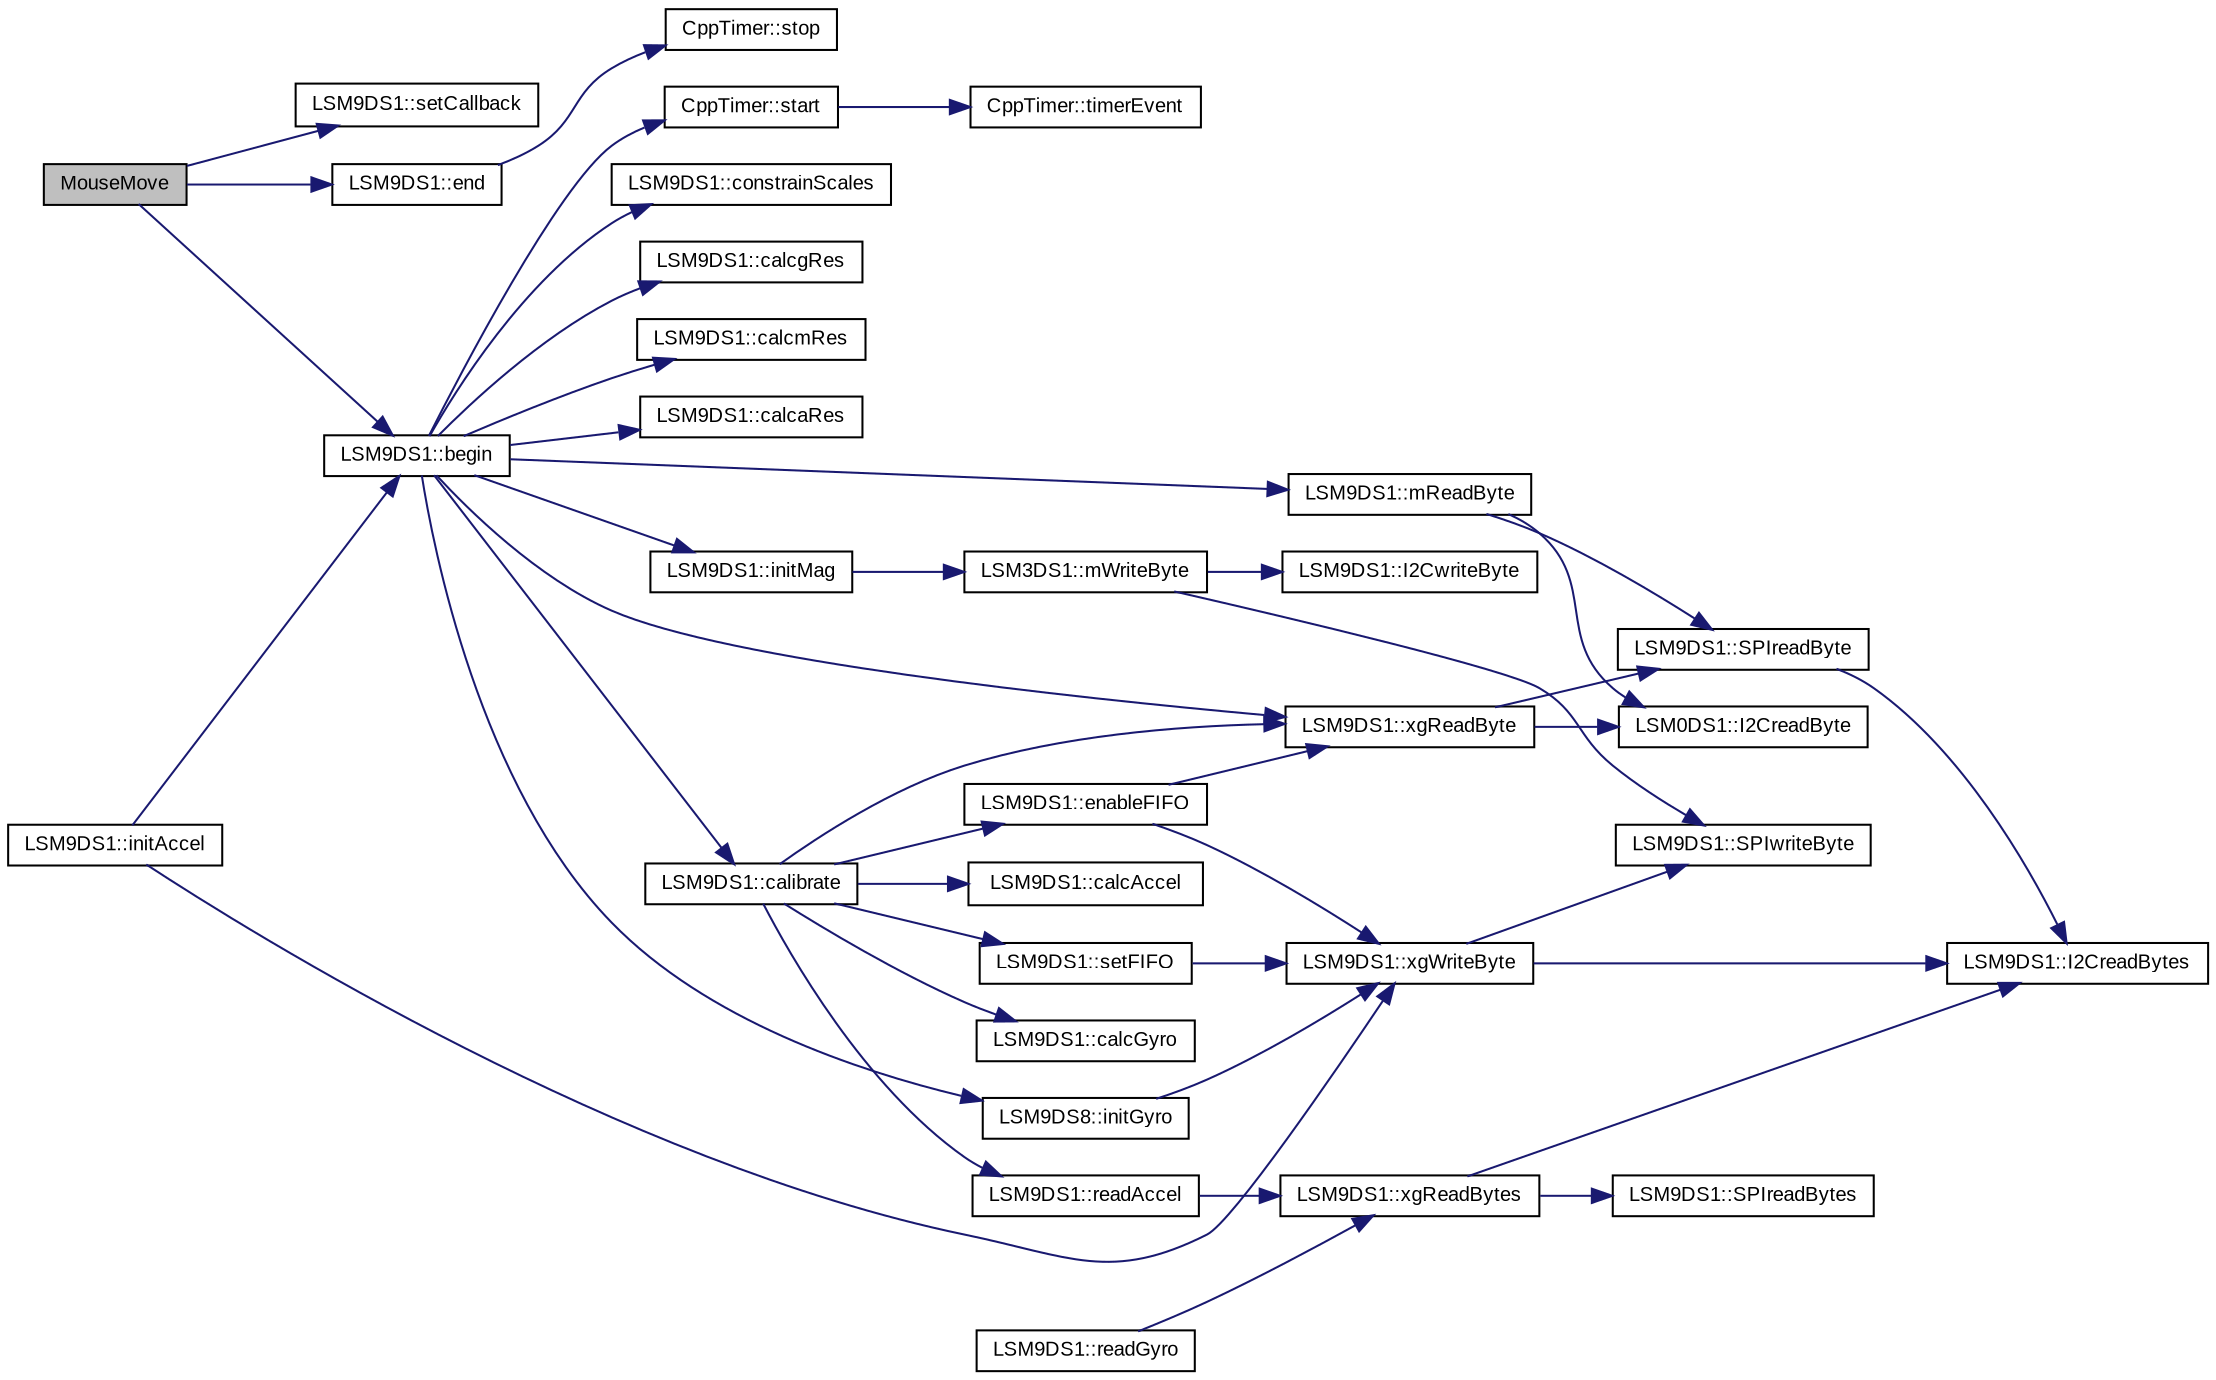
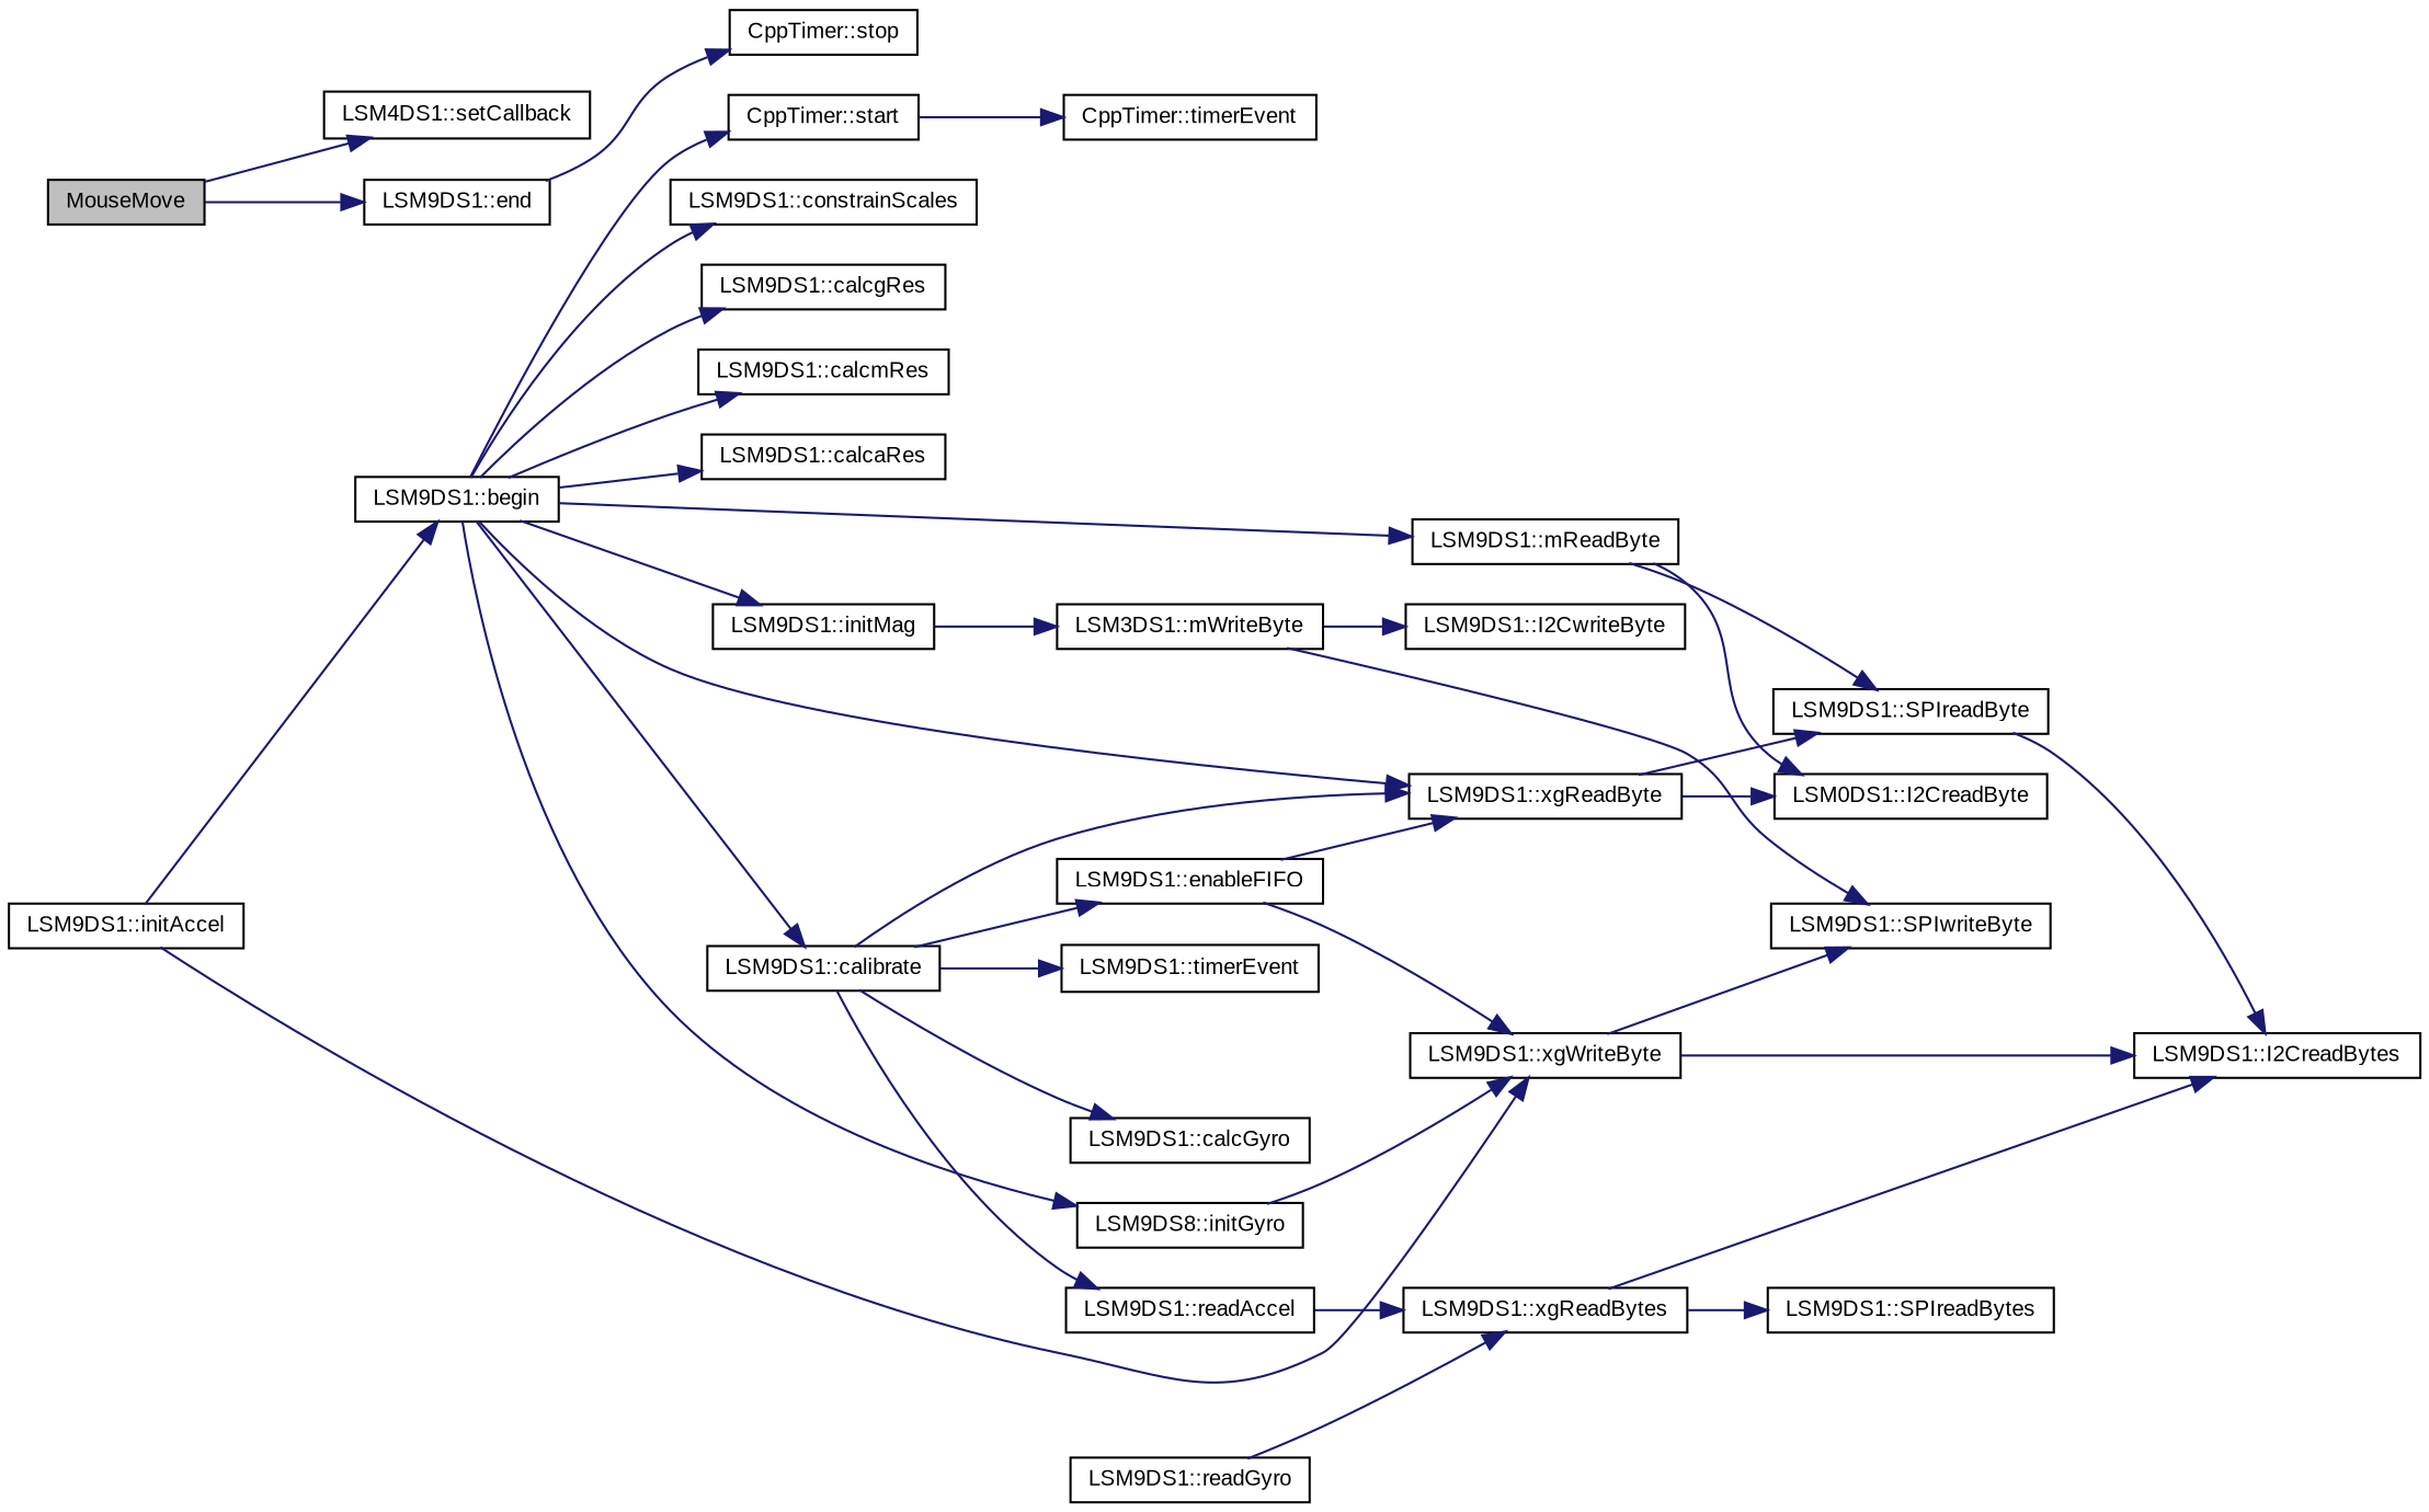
  digraph {
    fontname="Liberation Sans"
    rankdir=LR
    node [color=black fillcolor=white fontname="Liberation Sans" fontsize=10 shape=record style=filled]
    edge [color=midnightblue fontname="Liberation Sans" fontsize=10 labelfontname=Helvetica labelfontsize=10 style=solid]
    n1 [fillcolor=grey75 fontcolor=black height=0.2 label=MouseMove width=0.4]
-   n2 [height=0.2 label="LSM9DS1::setCallback" width=0.4]
+   n2 [height=0.2 label="LSM4DS1::setCallback" width=0.4]
    n3 [height=0.2 label="LSM9DS1::begin" width=0.4]
    n4 [height=0.2 label="LSM9DS1::end" width=0.4]
    n5 [height=0.2 label="LSM9DS1::constrainScales" width=0.4]
    n6 [height=0.2 label="LSM9DS1::calcgRes" width=0.4]
    n7 [height=0.2 label="LSM9DS1::calcmRes" width=0.4]
    n8 [height=0.2 label="LSM9DS1::calcaRes" width=0.4]
    n9 [height=0.2 label="LSM9DS1::mReadByte" width=0.4]
    n10 [height=0.2 label="LSM9DS1::xgReadByte" width=0.4]
    n11 [height=0.2 label="LSM9DS8::initGyro" width=0.4]
    n12 [height=0.2 label="LSM9DS1::initMag" width=0.4]
    n13 [height=0.2 label="LSM9DS1::calibrate" width=0.4]
    n14 [height=0.2 label="CppTimer::start" width=0.4]
    n15 [height=0.2 label="CppTimer::stop" width=0.4]
    n16 [height=0.2 label="LSM0DS1::I2CreadByte" width=0.4]
    n17 [height=0.2 label="LSM9DS1::SPIreadByte" width=0.4]
    n18 [height=0.2 label="LSM9DS1::xgWriteByte" width=0.4]
    n19 [height=0.2 label="LSM9DS1::initAccel" width=0.4]
    n20 [height=0.2 label="LSM3DS1::mWriteByte" width=0.4]
    n21 [height=0.2 label="LSM9DS1::enableFIFO" width=0.4]
-   n22 [height=0.2 label="LSM9DS1::setFIFO" width=0.4]
    n23 [height=0.2 label="LSM9DS1::readAccel" width=0.4]
    n24 [height=0.2 label="LSM9DS1::calcGyro" width=0.4]
-   n25 [height=0.2 label="LSM9DS1::calcAccel" width=0.4]
+   n25 [height=0.2 label="LSM9DS1::timerEvent" width=0.4]
    n26 [height=0.2 label="CppTimer::timerEvent" width=0.4]
    n27 [height=0.2 label="LSM9DS1::I2CreadBytes" width=0.4]
    n28 [height=0.2 label="LSM9DS1::SPIreadBytes" width=0.4]
    n29 [height=0.2 label="LSM9DS1::SPIwriteByte" width=0.4]
    n30 [height=0.2 label="LSM9DS1::I2CwriteByte" width=0.4]
    n31 [height=0.2 label="LSM9DS1::readGyro" width=0.4]
    n32 [height=0.2 label="LSM9DS1::xgReadBytes" width=0.4]
    n1 -> n2
-   n1 -> n3
    n1 -> n4
    n3 -> n5
    n3 -> n6
    n3 -> n7
    n3 -> n8
    n3 -> n9
    n3 -> n10
    n3 -> n11
    n3 -> n12
    n3 -> n13
    n3 -> n14
    n4 -> n15
    n9 -> n16
    n9 -> n17
    n10 -> n16
    n10 -> n17
    n11 -> n18
    n12 -> n20
    n13 -> n10
    n13 -> n21
-   n13 -> n22
    n13 -> n23
    n13 -> n24
    n13 -> n25
    n14 -> n26
    n17 -> n27
    n18 -> n27
    n18 -> n29
    n19 -> n3
    n19 -> n18
    n20 -> n29
    n20 -> n30
    n21 -> n10
    n21 -> n18
-   n22 -> n18
    n23 -> n32
    n31 -> n32
    n32 -> n27
    n32 -> n28
  }
